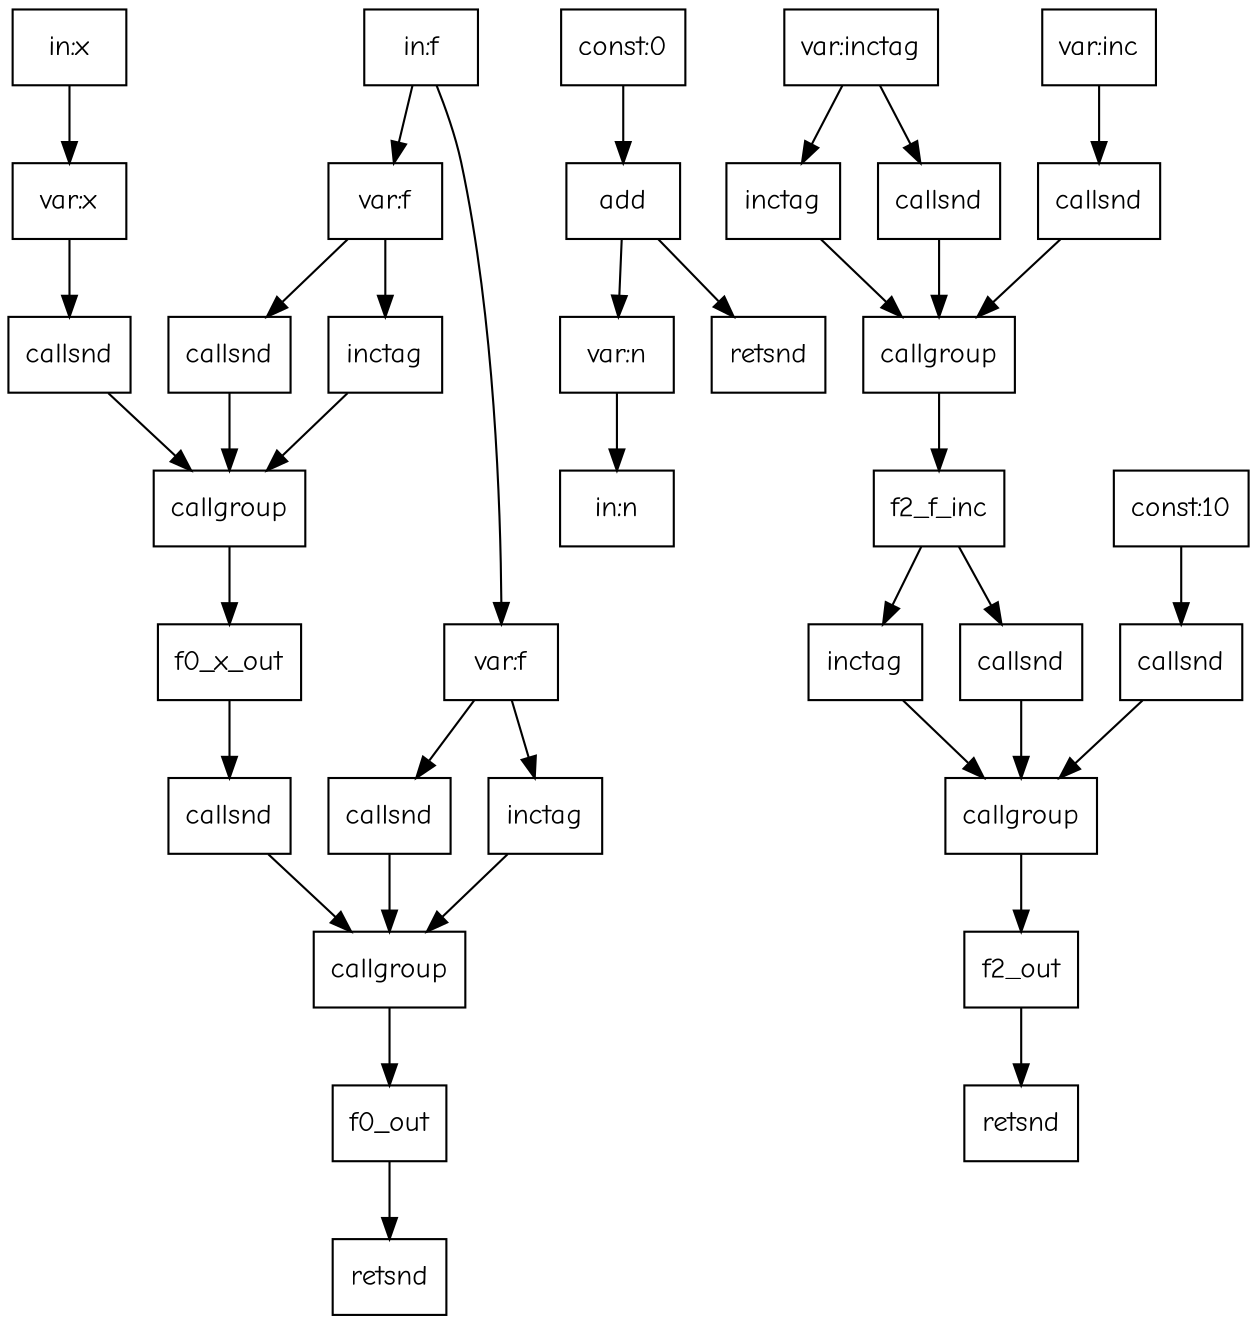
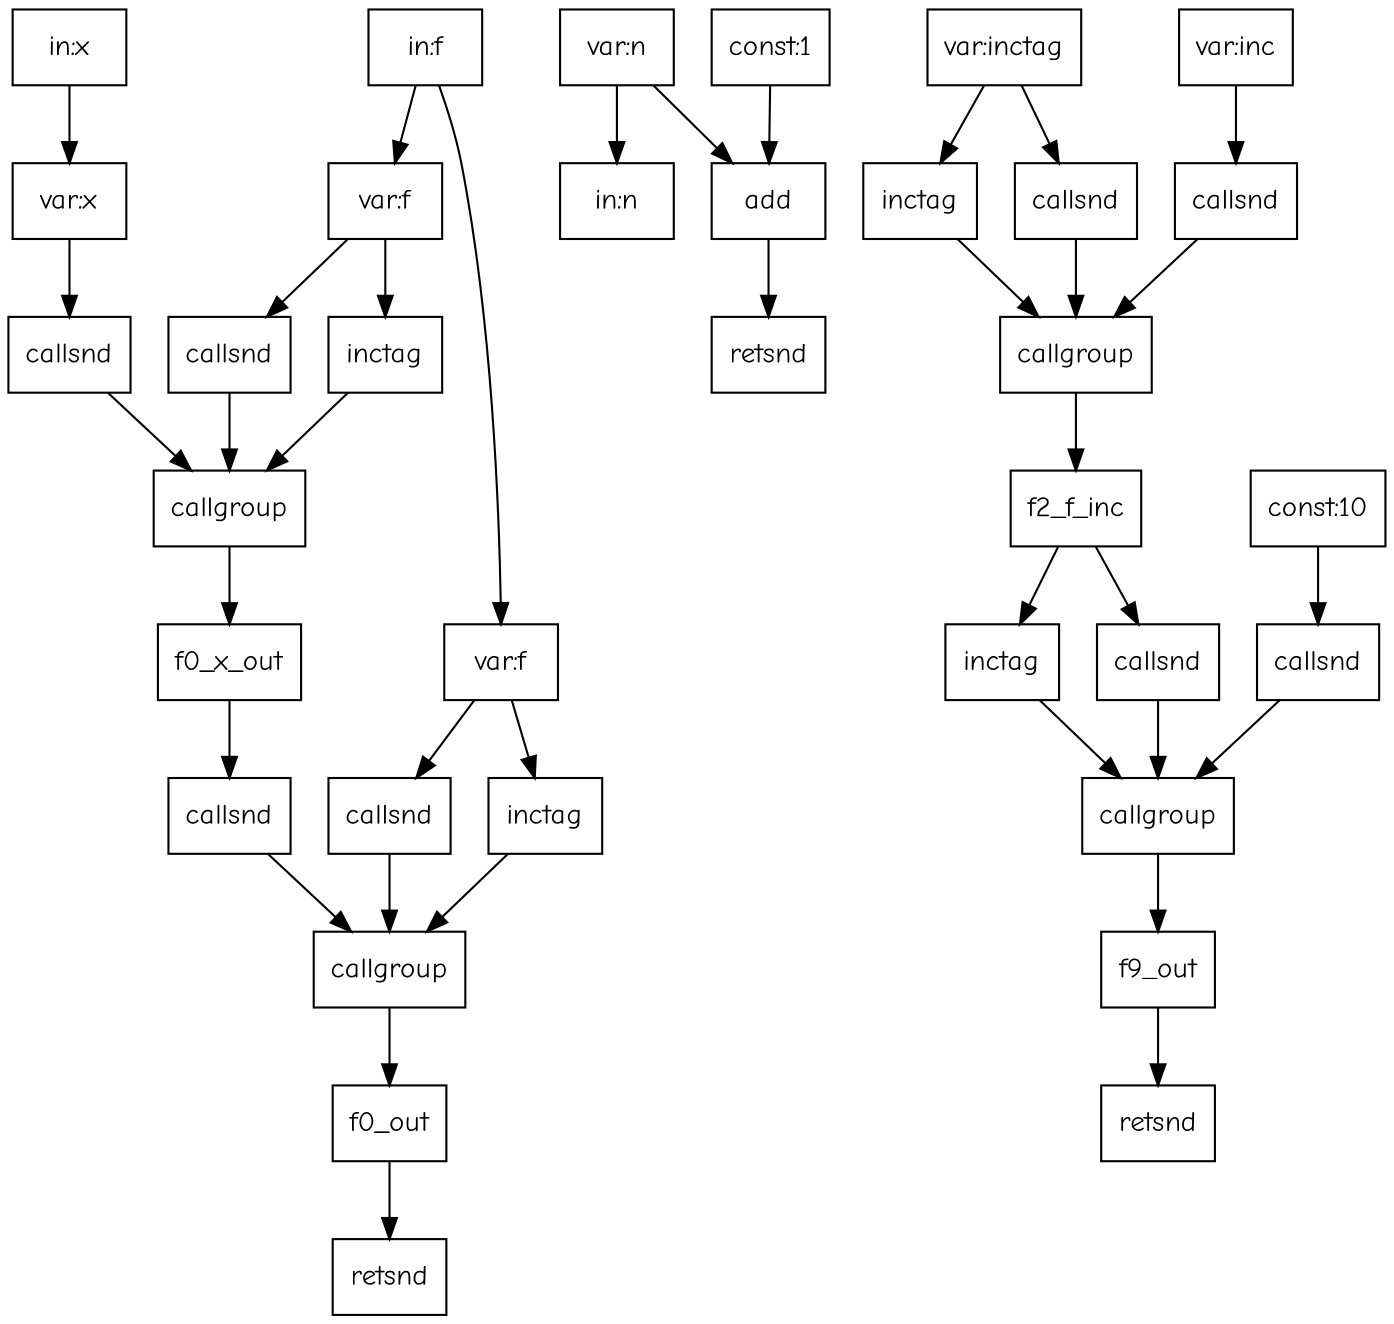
  digraph {
    fontname="Comic Neue"
    node [fontname="Comic Neue" shape=record]
    edge [fontname="Comic Neue"]
    n1 [label="in:x"]
    n2 [label="var:x"]
    n3 [label=callsnd]
    n4 [label="in:f"]
    n5 [label="var:f"]
    n6 [label="var:f"]
    n7 [label=inctag]
    n8 [label=callsnd]
    n9 [label=inctag]
    n10 [label=callsnd]
    n11 [label=callgroup]
    n12 [label=callgroup]
    f0_x_out
    n14 [label=callsnd]
    f0_out
    n16 [label=retsnd]
    n17 [label="in:n"]
    n18 [label="var:n"]
    n19 [label=add]
    n20 [label=retsnd]
-   n21 [label="const:0"]
+   n21 [label="const:1"]
    n22 [label="var:inctag"]
    n23 [label=inctag]
    n24 [label=callsnd]
    n25 [label=callgroup]
    n26 [label="var:inc"]
    n27 [label=callsnd]
    n28 [label=f2_f_inc]
    n29 [label=inctag]
    n30 [label=callsnd]
    n31 [label=callgroup]
    n32 [label="const:10"]
    n33 [label=callsnd]
-   f2_out
+   f2_out [label=f9_out]
    n35 [label=retsnd]
    n1 -> n2
    n2 -> n3
    n3 -> n12
    n4 -> n5
    n4 -> n6
    n5 -> n7
    n5 -> n8
    n6 -> n9
    n6 -> n10
    n7 -> n11
    n8 -> n11
    n9 -> n12
    n10 -> n12
    n11 -> f0_out
    n12 -> f0_x_out
    f0_x_out -> n14
    n14 -> n11
    f0_out -> n16
    n18 -> n17
-   n19 -> n18
+   n18 -> n19
    n19 -> n20
    n21 -> n19
    n22 -> n23
    n22 -> n24
    n23 -> n25
    n24 -> n25
    n25 -> n28
    n26 -> n27
    n27 -> n25
    n28 -> n29
    n28 -> n30
    n29 -> n31
    n30 -> n31
    n31 -> f2_out
    n32 -> n33
    n33 -> n31
    f2_out -> n35
  }
